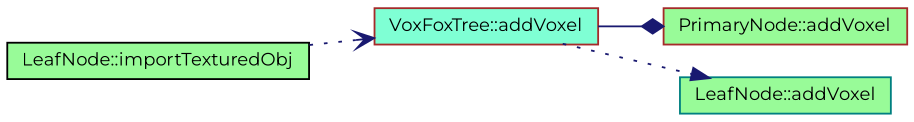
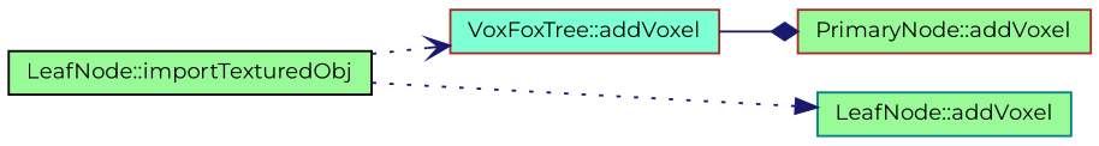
  digraph {
    fontname=Montserrat
    rankdir=LR
    node [color=brown fillcolor=palegreen fontname=Montserrat fontsize=10 shape=record style=filled]
    edge [color=midnightblue fontname=Montserrat fontsize=10 labelfontname=FreeSans labelfontsize=10 style=dotted]
    n1 [color=black fontcolor=black height=0.2 label="LeafNode::importTexturedObj" width=0.4]
    n2 [fillcolor=aquamarine height=0.2 label="VoxFoxTree::addVoxel" width=0.4]
    n3 [height=0.2 label="PrimaryNode::addVoxel" width=0.4]
    n4 [color=teal height=0.2 label="LeafNode::addVoxel" width=0.4]
    n1 -> n2 [arrowhead=vee]
    n2 -> n3 [arrowhead=diamond style=solid]
-   n2 -> n4 [arrowhead=normal]
+   n1 -> n4 [arrowhead=normal]
  }
